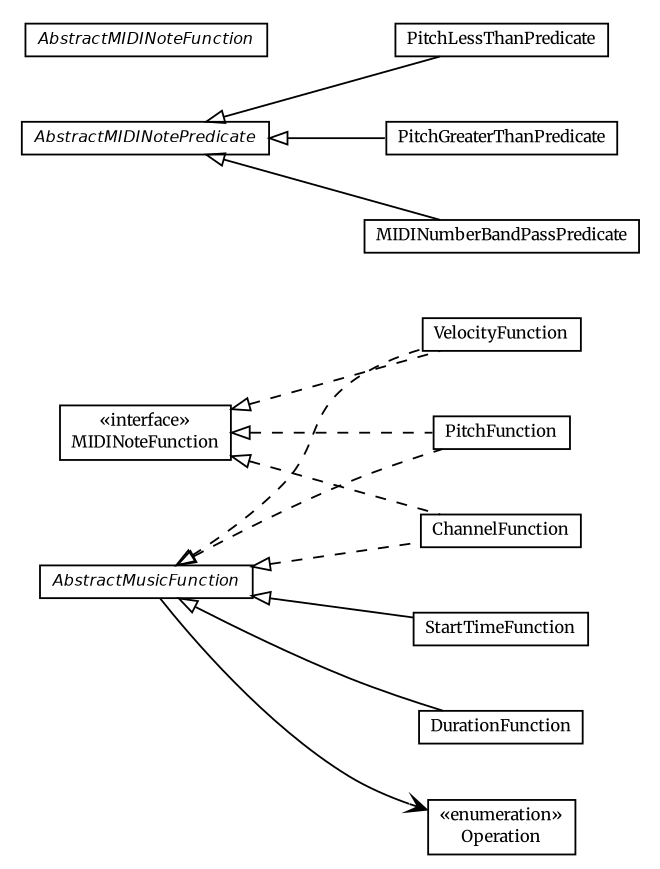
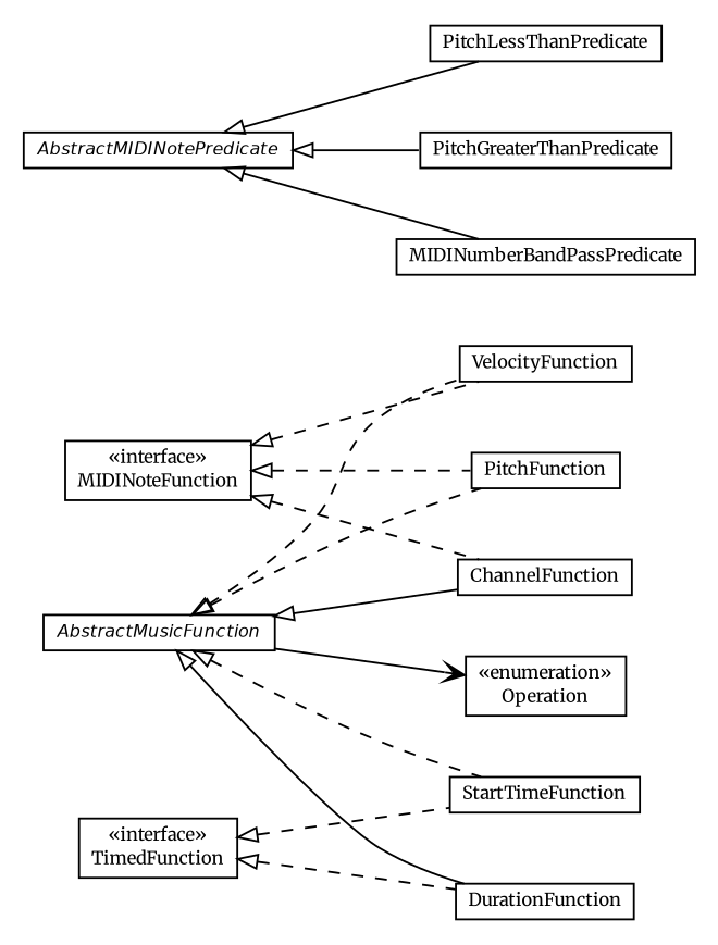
  digraph {
    fontname=Merriweather
    nodesep=0.25
    rankdir=LR
    ranksep=0.5
    node [fontcolor=black fontname=Merriweather fontsize=9.0 shape=plaintext]
    edge [arrowtail=empty dir=back fontname=Merriweather fontsize=10 headport=p labelfontname=Helvetica labelfontsize=10 tailport=p]
    n1 [label=<<table title="com.rockhoppertech.music.midi.js.modifiers.google.VelocityFunction" border="0" cellborder="1" cellspacing="0" cellpadding="2" port="p" href="./VelocityFunction.html"> 		<tr><td><table border="0" cellspacing="0" cellpadding="1"> <tr><td align="center" balign="center"> VelocityFunction </td></tr> 		</table></td></tr> 		</table>>]
+   n2 [label=<<table title="com.rockhoppertech.music.midi.js.modifiers.google.TimedFunction" border="0" cellborder="1" cellspacing="0" cellpadding="2" port="p" href="./TimedFunction.html"> 		<tr><td><table border="0" cellspacing="0" cellpadding="1"> <tr><td align="center" balign="center"> &#171;interface&#187; </td></tr> <tr><td align="center" balign="center"> TimedFunction </td></tr> 		</table></td></tr> 		</table>>]
    n3 [label=<<table title="com.rockhoppertech.music.midi.js.modifiers.google.StartTimeFunction" border="0" cellborder="1" cellspacing="0" cellpadding="2" port="p" href="./StartTimeFunction.html"> 		<tr><td><table border="0" cellspacing="0" cellpadding="1"> <tr><td align="center" balign="center"> StartTimeFunction </td></tr> 		</table></td></tr> 		</table>>]
    n4 [label=<<table title="com.rockhoppertech.music.midi.js.modifiers.google.DurationFunction" border="0" cellborder="1" cellspacing="0" cellpadding="2" port="p" href="./DurationFunction.html"> 		<tr><td><table border="0" cellspacing="0" cellpadding="1"> <tr><td align="center" balign="center"> DurationFunction </td></tr> 		</table></td></tr> 		</table>>]
    n5 [label=<<table title="com.rockhoppertech.music.midi.js.modifiers.google.PitchLessThanPredicate" border="0" cellborder="1" cellspacing="0" cellpadding="2" port="p" href="./PitchLessThanPredicate.html"> 		<tr><td><table border="0" cellspacing="0" cellpadding="1"> <tr><td align="center" balign="center"> PitchLessThanPredicate </td></tr> 		</table></td></tr> 		</table>>]
    n6 [label=<<table title="com.rockhoppertech.music.midi.js.modifiers.google.PitchGreaterThanPredicate" border="0" cellborder="1" cellspacing="0" cellpadding="2" port="p" href="./PitchGreaterThanPredicate.html"> 		<tr><td><table border="0" cellspacing="0" cellpadding="1"> <tr><td align="center" balign="center"> PitchGreaterThanPredicate </td></tr> 		</table></td></tr> 		</table>>]
    n7 [label=<<table title="com.rockhoppertech.music.midi.js.modifiers.google.PitchFunction" border="0" cellborder="1" cellspacing="0" cellpadding="2" port="p" href="./PitchFunction.html"> 		<tr><td><table border="0" cellspacing="0" cellpadding="1"> <tr><td align="center" balign="center"> PitchFunction </td></tr> 		</table></td></tr> 		</table>>]
    n8 [label=<<table title="com.rockhoppertech.music.midi.js.modifiers.google.MIDINumberBandPassPredicate" border="0" cellborder="1" cellspacing="0" cellpadding="2" port="p" href="./MIDINumberBandPassPredicate.html"> 		<tr><td><table border="0" cellspacing="0" cellpadding="1"> <tr><td align="center" balign="center"> MIDINumberBandPassPredicate </td></tr> 		</table></td></tr> 		</table>>]
    n9 [label=<<table title="com.rockhoppertech.music.midi.js.modifiers.google.MIDINoteFunction" border="0" cellborder="1" cellspacing="0" cellpadding="2" port="p" href="./MIDINoteFunction.html"> 		<tr><td><table border="0" cellspacing="0" cellpadding="1"> <tr><td align="center" balign="center"> &#171;interface&#187; </td></tr> <tr><td align="center" balign="center"> MIDINoteFunction </td></tr> 		</table></td></tr> 		</table>>]
    n10 [label=<<table title="com.rockhoppertech.music.midi.js.modifiers.google.ChannelFunction" border="0" cellborder="1" cellspacing="0" cellpadding="2" port="p" href="./ChannelFunction.html"> 		<tr><td><table border="0" cellspacing="0" cellpadding="1"> <tr><td align="center" balign="center"> ChannelFunction </td></tr> 		</table></td></tr> 		</table>>]
    n11 [label=<<table title="com.rockhoppertech.music.midi.js.modifiers.google.AbstractMusicFunction" border="0" cellborder="1" cellspacing="0" cellpadding="2" port="p" href="./AbstractMusicFunction.html"> 		<tr><td><table border="0" cellspacing="0" cellpadding="1"> <tr><td align="center" balign="center"><font face="Helvetica-Oblique"> AbstractMusicFunction </font></td></tr> 		</table></td></tr> 		</table>>]
    n12 [label=<<table title="com.rockhoppertech.music.midi.js.modifiers.google.AbstractMusicFunction.Operation" border="0" cellborder="1" cellspacing="0" cellpadding="2" port="p" href="./AbstractMusicFunction.Operation.html"> 		<tr><td><table border="0" cellspacing="0" cellpadding="1"> <tr><td align="center" balign="center"> &#171;enumeration&#187; </td></tr> <tr><td align="center" balign="center"> Operation </td></tr> 		</table></td></tr> 		</table>>]
    n13 [label=<<table title="com.rockhoppertech.music.midi.js.modifiers.google.AbstractMIDINotePredicate" border="0" cellborder="1" cellspacing="0" cellpadding="2" port="p" href="./AbstractMIDINotePredicate.html"> 		<tr><td><table border="0" cellspacing="0" cellpadding="1"> <tr><td align="center" balign="center"><font face="Helvetica-Oblique"> AbstractMIDINotePredicate </font></td></tr> 		</table></td></tr> 		</table>>]
-   n14 [label=<<table title="com.rockhoppertech.music.midi.js.modifiers.google.AbstractMIDINoteFunction" border="0" cellborder="1" cellspacing="0" cellpadding="2" port="p" href="./AbstractMIDINoteFunction.html"> 		<tr><td><table border="0" cellspacing="0" cellpadding="1"> <tr><td align="center" balign="center"><font face="Helvetica-Oblique"> AbstractMIDINoteFunction </font></td></tr> 		</table></td></tr> 		</table>>]
+   n2 -> n3 [style=dashed]
+   n2 -> n4 [style=dashed]
    n9 -> n1 [style=dashed]
    n9 -> n7 [style=dashed]
    n9 -> n10 [style=dashed]
    n11 -> n1 [style=dashed]
-   n11 -> n3
+   n11 -> n3 [style=dashed]
    n11 -> n4
    n11 -> n7 [style=dashed]
-   n11 -> n10 [style=dashed]
+   n11 -> n10
    n11 -> n12 [arrowhead=open color=black fontcolor=black fontsize=10.0 arrowtail="" dir=""]
    n13 -> n5
    n13 -> n6
    n13 -> n8
  }
